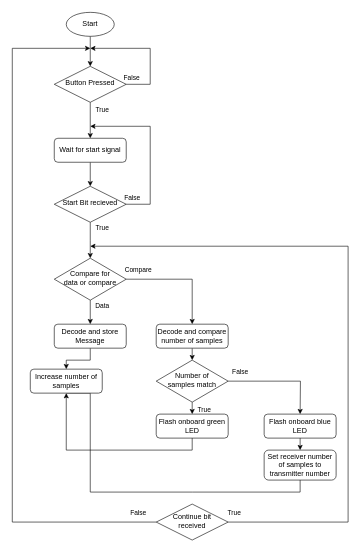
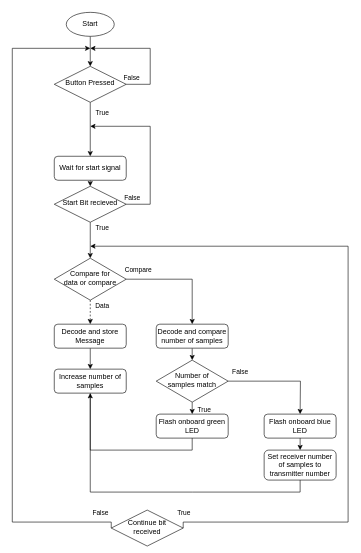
  <mxCell id="0" />
  <mxCell id="1" parent="0" />
  <mxCell id="2" value="True" style="edgeStyle=orthogonalEdgeStyle;rounded=0;orthogonalLoop=1;jettySize=auto;html=1;exitX=0.5;exitY=1;exitDx=0;exitDy=0;entryX=0.5;entryY=0;entryDx=0;entryDy=0;" parent="1" source="4" target="10" edge="1"><mxGeometry x="-0.6" y="20" relative="1" as="geometry"><mxPoint as="offset" /></mxGeometry></mxCell>
  <mxCell id="3" value="False" style="edgeStyle=orthogonalEdgeStyle;rounded=0;orthogonalLoop=1;jettySize=auto;html=1;exitX=1;exitY=0.5;exitDx=0;exitDy=0;endArrow=classic;endFill=1;" parent="1" source="4" edge="1"><mxGeometry x="-0.905" y="10" relative="1" as="geometry"><mxPoint x="150" y="80" as="targetPoint" /><Array as="points"><mxPoint x="250" y="140" /><mxPoint x="250" y="80" /></Array><mxPoint as="offset" /></mxGeometry></mxCell>
  <mxCell id="4" value="Button Pressed" style="rhombus;whiteSpace=wrap;html=1;shadow=0;fontFamily=Helvetica;fontSize=12;align=center;strokeWidth=1;spacing=6;spacingTop=-4;" parent="1" vertex="1"><mxGeometry x="90" y="110" width="120" height="60" as="geometry" /></mxCell>
- <mxCell id="5" value="Data" style="edgeStyle=orthogonalEdgeStyle;rounded=0;orthogonalLoop=1;jettySize=auto;html=1;entryX=0.5;entryY=0;entryDx=0;entryDy=0;" parent="1" source="7" target="15" edge="1"><mxGeometry x="-0.5" y="20" relative="1" as="geometry"><mxPoint as="offset" /></mxGeometry></mxCell>
+ <mxCell id="5" value="Data" style="edgeStyle=orthogonalEdgeStyle;rounded=0;orthogonalLoop=1;jettySize=auto;html=1;entryX=0.5;entryY=0;entryDx=0;entryDy=0;dashed=1;" parent="1" source="7" target="15" edge="1"><mxGeometry x="-0.5" y="20" relative="1" as="geometry"><mxPoint as="offset" /></mxGeometry></mxCell>
  <mxCell id="6" value="Compare" style="edgeStyle=orthogonalEdgeStyle;rounded=0;orthogonalLoop=1;jettySize=auto;html=1;exitX=1;exitY=0.5;exitDx=0;exitDy=0;entryX=0.5;entryY=0;entryDx=0;entryDy=0;" parent="1" source="7" target="17" edge="1"><mxGeometry x="-0.784" y="15" relative="1" as="geometry"><mxPoint x="320" y="610" as="targetPoint" /><mxPoint as="offset" /></mxGeometry></mxCell>
  <mxCell id="7" value="Compare for &lt;br&gt;data or compare" style="rhombus;whiteSpace=wrap;html=1;shadow=0;fontFamily=Helvetica;fontSize=12;align=center;strokeWidth=1;spacing=6;spacingTop=-4;verticalAlign=middle;horizontal=1;" parent="1" vertex="1"><mxGeometry x="90" y="430" width="120" height="70" as="geometry" /></mxCell>
  <mxCell id="8" style="edgeStyle=orthogonalEdgeStyle;rounded=0;orthogonalLoop=1;jettySize=auto;html=1;exitX=0.5;exitY=1;exitDx=0;exitDy=0;entryX=0.5;entryY=0;entryDx=0;entryDy=0;" parent="1" source="32" target="4" edge="1"><mxGeometry relative="1" as="geometry"><mxPoint x="147.5" y="75" as="sourcePoint" /></mxGeometry></mxCell>
  <mxCell id="9" style="edgeStyle=orthogonalEdgeStyle;rounded=0;orthogonalLoop=1;jettySize=auto;html=1;exitX=0.5;exitY=1;exitDx=0;exitDy=0;entryX=0.5;entryY=0;entryDx=0;entryDy=0;" parent="1" source="10" target="13" edge="1"><mxGeometry relative="1" as="geometry" /></mxCell>
- <mxCell id="10" value="Wait for start signal" style="rounded=1;whiteSpace=wrap;html=1;fontSize=12;glass=0;strokeWidth=1;shadow=0;" parent="1" vertex="1"><mxGeometry x="90" y="230" width="120" height="40" as="geometry" /></mxCell>
+ <mxCell id="10" value="Wait for start signal" style="rounded=1;whiteSpace=wrap;html=1;fontSize=12;glass=0;strokeWidth=1;shadow=0;" parent="1" vertex="1"><mxGeometry x="90" y="260" width="120" height="40" as="geometry" /></mxCell>
  <mxCell id="11" value="True" style="edgeStyle=orthogonalEdgeStyle;rounded=0;orthogonalLoop=1;jettySize=auto;html=1;exitX=0.5;exitY=1;exitDx=0;exitDy=0;" parent="1" source="13" edge="1"><mxGeometry x="-0.667" y="20" relative="1" as="geometry"><mxPoint x="150" y="430" as="targetPoint" /><mxPoint as="offset" /></mxGeometry></mxCell>
  <mxCell id="12" value="False" style="edgeStyle=orthogonalEdgeStyle;rounded=0;orthogonalLoop=1;jettySize=auto;html=1;exitX=1;exitY=0.5;exitDx=0;exitDy=0;endArrow=classic;endFill=1;" parent="1" source="13" edge="1"><mxGeometry x="-0.926" y="10" relative="1" as="geometry"><mxPoint x="150" y="210" as="targetPoint" /><Array as="points"><mxPoint x="250" y="340" /><mxPoint x="250" y="210" /></Array><mxPoint as="offset" /></mxGeometry></mxCell>
  <mxCell id="13" value="Start Bit recieved" style="rhombus;whiteSpace=wrap;html=1;shadow=0;fontFamily=Helvetica;fontSize=12;align=center;strokeWidth=1;spacing=6;spacingTop=-4;" parent="1" vertex="1"><mxGeometry x="90" y="310" width="120" height="60" as="geometry" /></mxCell>
  <mxCell id="14" style="edgeStyle=orthogonalEdgeStyle;rounded=0;orthogonalLoop=1;jettySize=auto;html=1;exitX=0.5;exitY=1;exitDx=0;exitDy=0;entryX=0.5;entryY=0;entryDx=0;entryDy=0;" parent="1" source="15" target="26" edge="1"><mxGeometry relative="1" as="geometry" /></mxCell>
  <mxCell id="15" value="Decode and store Message" style="rounded=1;whiteSpace=wrap;html=1;fontSize=12;glass=0;strokeWidth=1;shadow=0;" parent="1" vertex="1"><mxGeometry x="90" y="540" width="120" height="40" as="geometry" /></mxCell>
  <mxCell id="16" style="edgeStyle=orthogonalEdgeStyle;rounded=0;orthogonalLoop=1;jettySize=auto;html=1;exitX=0.5;exitY=1;exitDx=0;exitDy=0;entryX=0.5;entryY=0;entryDx=0;entryDy=0;" parent="1" source="17" target="20" edge="1"><mxGeometry relative="1" as="geometry" /></mxCell>
  <mxCell id="17" value="Decode and compare number of samples" style="rounded=1;whiteSpace=wrap;html=1;fontSize=12;glass=0;strokeWidth=1;shadow=0;" parent="1" vertex="1"><mxGeometry x="260" y="540" width="120" height="40" as="geometry" /></mxCell>
  <mxCell id="18" value="True" style="edgeStyle=orthogonalEdgeStyle;rounded=0;orthogonalLoop=1;jettySize=auto;html=1;exitX=0.5;exitY=1;exitDx=0;exitDy=0;" parent="1" source="20" edge="1"><mxGeometry x="0.333" y="20" relative="1" as="geometry"><mxPoint x="320" y="690" as="targetPoint" /><mxPoint as="offset" /></mxGeometry></mxCell>
  <mxCell id="19" value="False" style="edgeStyle=orthogonalEdgeStyle;rounded=0;orthogonalLoop=1;jettySize=auto;html=1;exitX=1;exitY=0.5;exitDx=0;exitDy=0;" parent="1" source="20" edge="1"><mxGeometry x="-0.771" y="15" relative="1" as="geometry"><mxPoint x="500" y="690" as="targetPoint" /><mxPoint as="offset" /></mxGeometry></mxCell>
  <mxCell id="20" value="Number of &lt;br&gt;samples match" style="rhombus;whiteSpace=wrap;html=1;shadow=0;fontFamily=Helvetica;fontSize=12;align=center;strokeWidth=1;spacing=6;spacingTop=-4;" parent="1" vertex="1"><mxGeometry x="260" y="600" width="120" height="70" as="geometry" /></mxCell>
  <mxCell id="21" style="edgeStyle=orthogonalEdgeStyle;rounded=0;orthogonalLoop=1;jettySize=auto;html=1;exitX=0.5;exitY=1;exitDx=0;exitDy=0;endArrow=classic;endFill=1;" parent="1" source="22" target="26" edge="1"><mxGeometry relative="1" as="geometry" /></mxCell>
  <mxCell id="22" value="Flash onboard green LED" style="rounded=1;whiteSpace=wrap;html=1;fontSize=12;glass=0;strokeWidth=1;shadow=0;" parent="1" vertex="1"><mxGeometry x="260" y="690" width="120" height="40" as="geometry" /></mxCell>
  <mxCell id="23" style="edgeStyle=orthogonalEdgeStyle;rounded=0;orthogonalLoop=1;jettySize=auto;html=1;exitX=0.5;exitY=1;exitDx=0;exitDy=0;entryX=0.5;entryY=0;entryDx=0;entryDy=0;" parent="1" source="24" target="28" edge="1"><mxGeometry relative="1" as="geometry" /></mxCell>
  <mxCell id="24" value="Flash onboard blue LED" style="rounded=1;whiteSpace=wrap;html=1;fontSize=12;glass=0;strokeWidth=1;shadow=0;" parent="1" vertex="1"><mxGeometry x="440" y="690" width="120" height="40" as="geometry" /></mxCell>
  <mxCell id="25" style="edgeStyle=orthogonalEdgeStyle;rounded=0;orthogonalLoop=1;jettySize=auto;html=1;exitX=0.5;exitY=1;exitDx=0;exitDy=0;endArrow=none;endFill=0;" parent="1" source="26" edge="1"><mxGeometry relative="1" as="geometry"><mxPoint x="320" y="820" as="targetPoint" /><Array as="points"><mxPoint x="150" y="820" /></Array></mxGeometry></mxCell>
- <mxCell id="26" value="Increase number of samples" style="rounded=1;whiteSpace=wrap;html=1;fontSize=12;glass=0;strokeWidth=1;shadow=0;" parent="1" vertex="1"><mxGeometry x="50" y="615" width="120" height="40" as="geometry" /></mxCell>
+ <mxCell id="26" value="Increase number of samples" style="rounded=1;whiteSpace=wrap;html=1;fontSize=12;glass=0;strokeWidth=1;shadow=0;" parent="1" vertex="1"><mxGeometry x="90" y="615" width="120" height="40" as="geometry" /></mxCell>
  <mxCell id="27" style="edgeStyle=orthogonalEdgeStyle;rounded=0;orthogonalLoop=1;jettySize=auto;html=1;exitX=0.5;exitY=1;exitDx=0;exitDy=0;endArrow=none;endFill=0;" parent="1" source="28" edge="1"><mxGeometry relative="1" as="geometry"><mxPoint x="320" y="820" as="targetPoint" /><Array as="points"><mxPoint x="500" y="820" /></Array></mxGeometry></mxCell>
  <mxCell id="28" value="Set receiver number of samples to transmitter number" style="rounded=1;whiteSpace=wrap;html=1;fontSize=12;glass=0;strokeWidth=1;shadow=0;" parent="1" vertex="1"><mxGeometry x="440" y="750" width="120" height="50" as="geometry" /></mxCell>
  <mxCell id="29" value="True" style="edgeStyle=orthogonalEdgeStyle;rounded=0;orthogonalLoop=1;jettySize=auto;html=1;exitX=1;exitY=0.5;exitDx=0;exitDy=0;endArrow=classic;endFill=1;" parent="1" source="31" edge="1"><mxGeometry x="-0.982" y="15" relative="1" as="geometry"><mxPoint x="150" y="410" as="targetPoint" /><Array as="points"><mxPoint x="580" y="870" /><mxPoint x="580" y="410" /></Array><mxPoint as="offset" /></mxGeometry></mxCell>
  <mxCell id="30" value="False" style="edgeStyle=orthogonalEdgeStyle;rounded=0;orthogonalLoop=1;jettySize=auto;html=1;exitX=0;exitY=0.5;exitDx=0;exitDy=0;endArrow=classic;endFill=1;" parent="1" source="31" edge="1"><mxGeometry x="-0.948" y="-15" relative="1" as="geometry"><mxPoint x="150" y="80" as="targetPoint" /><Array as="points"><mxPoint x="20" y="870" /><mxPoint x="20" y="80" /></Array><mxPoint as="offset" /></mxGeometry></mxCell>
- <mxCell id="31" value="Continue bit &lt;br&gt;received" style="rhombus;whiteSpace=wrap;html=1;shadow=0;fontFamily=Helvetica;fontSize=12;align=center;strokeWidth=1;spacing=6;spacingTop=-4;" parent="1" vertex="1"><mxGeometry x="260" y="840" width="120" height="60" as="geometry" /></mxCell>
+ <mxCell id="31" value="Continue bit &lt;br&gt;received" style="rhombus;whiteSpace=wrap;html=1;shadow=0;fontFamily=Helvetica;fontSize=12;align=center;strokeWidth=1;spacing=6;spacingTop=-4;" parent="1" vertex="1"><mxGeometry x="185" y="850" width="120" height="60" as="geometry" /></mxCell>
  <mxCell id="32" value="Start" style="ellipse;whiteSpace=wrap;html=1;" vertex="1" parent="1"><mxGeometry x="110" y="20" width="80" height="40" as="geometry" /></mxCell>
